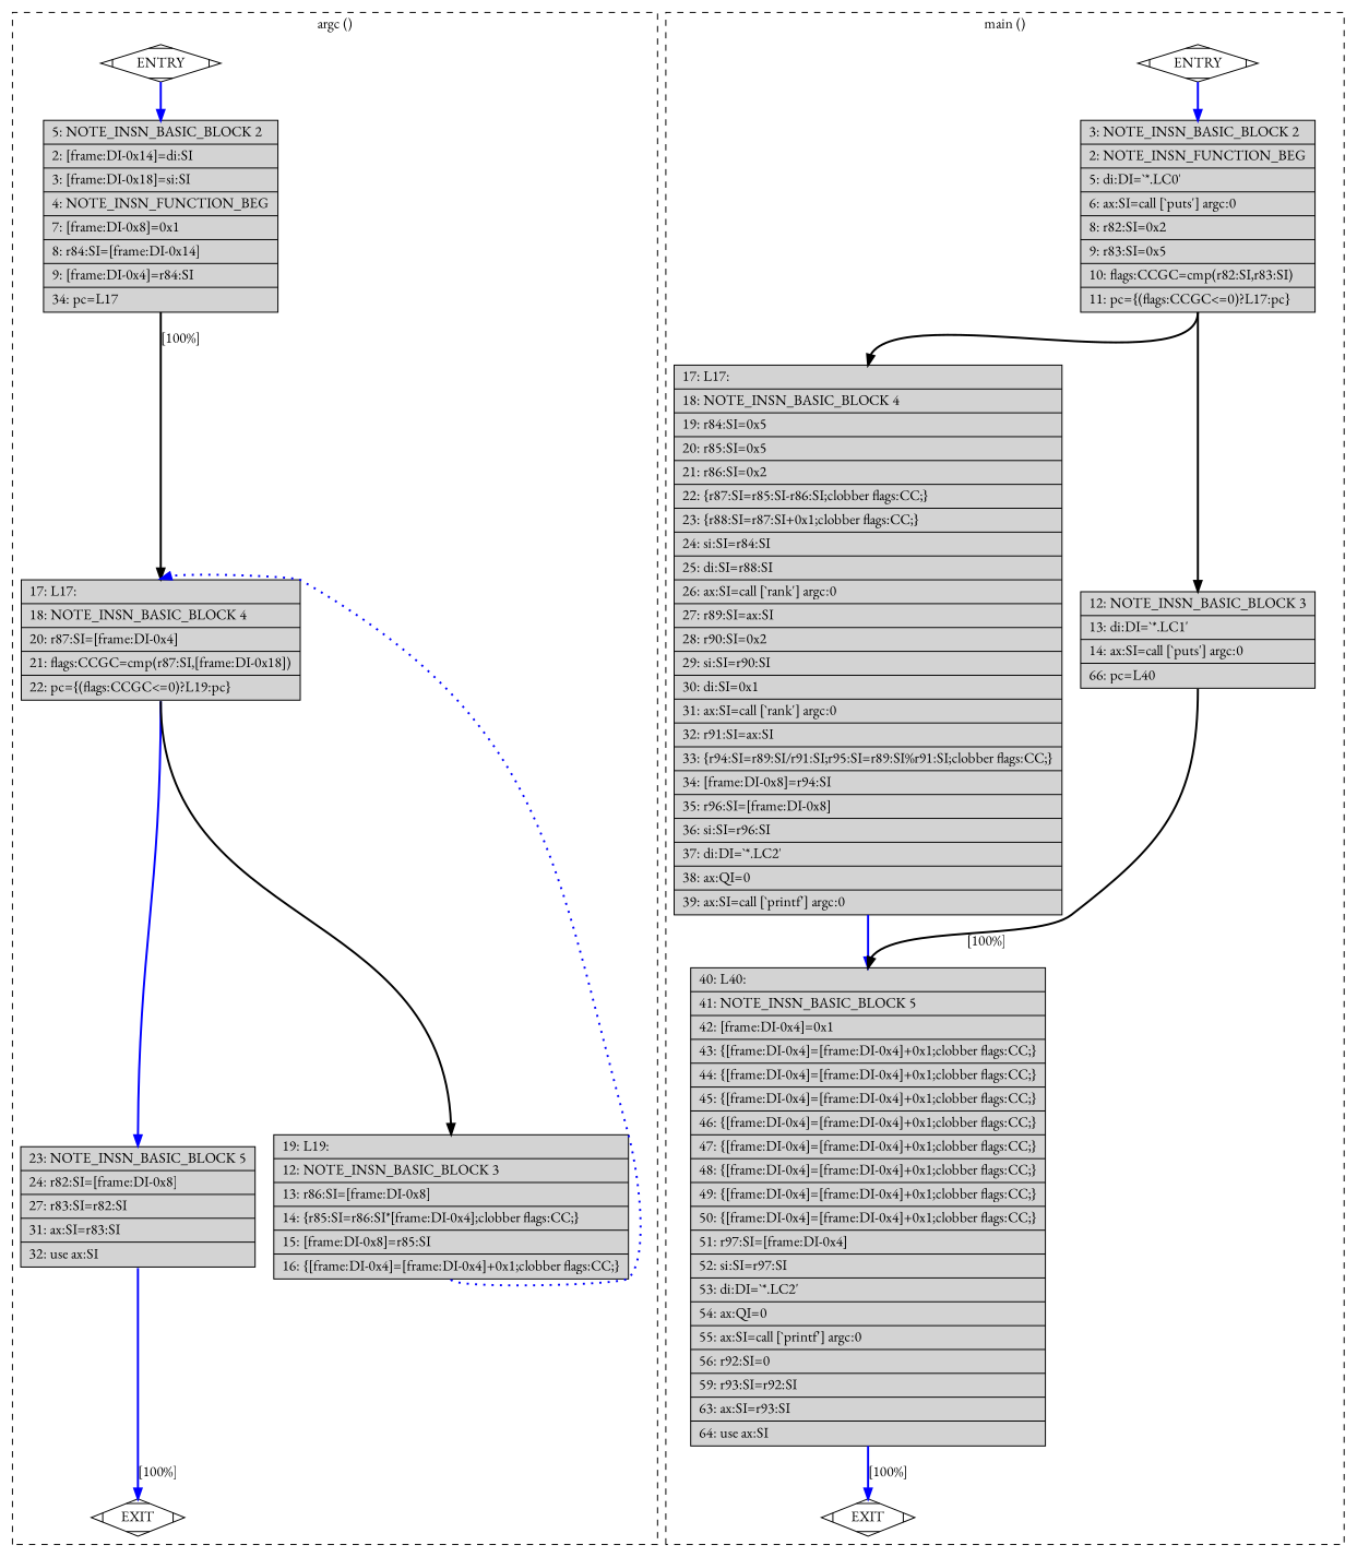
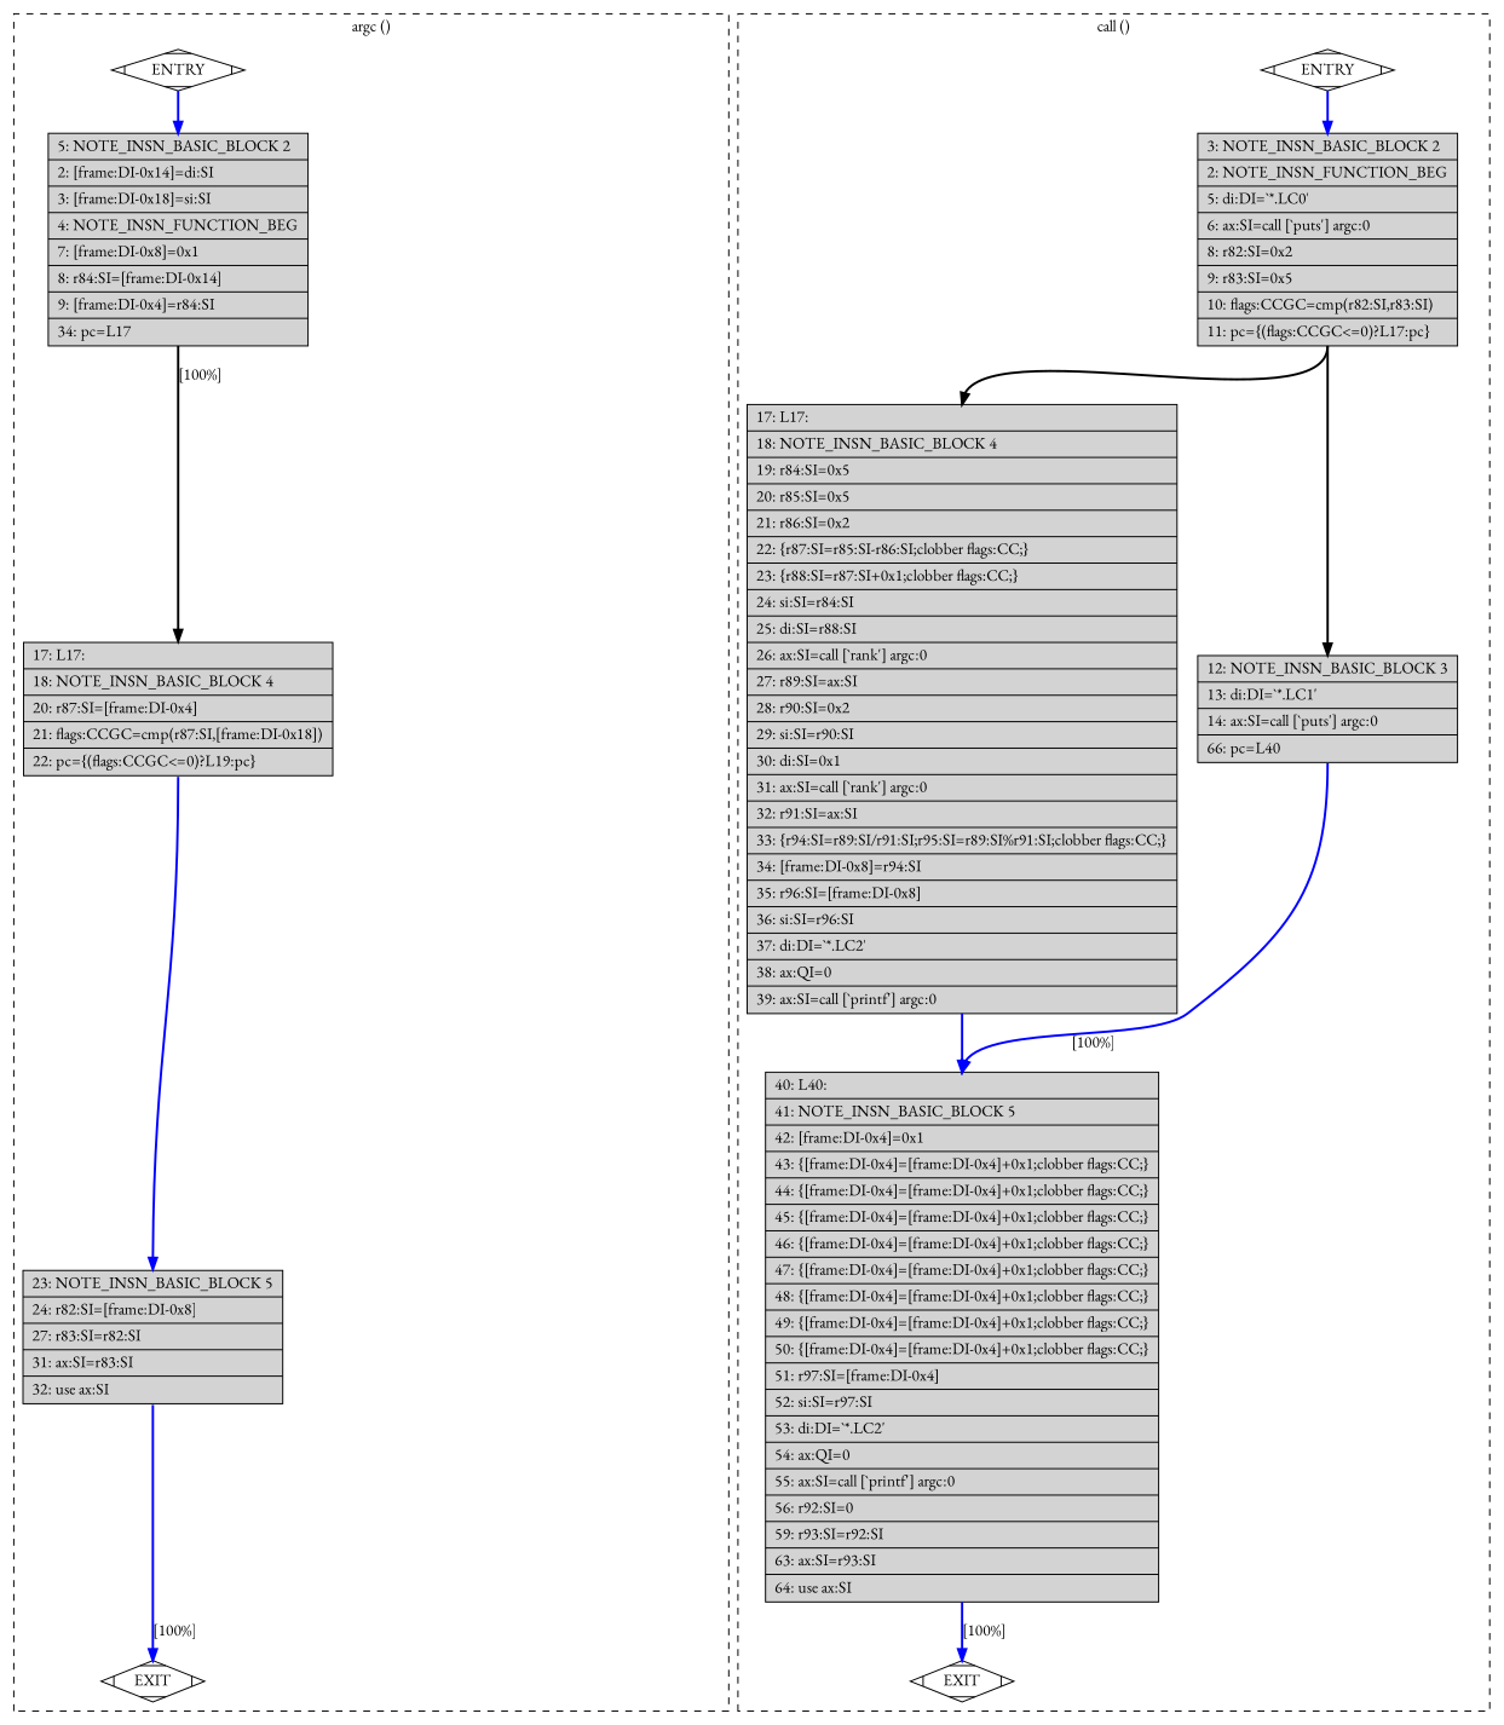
  digraph {
    fontname="EB Garamond"
    node [fillcolor=lightgrey fontname="EB Garamond" shape=record style=filled]
    edge [color=blue constraint=true fontname="EB Garamond" headport=n style="solid,bold" tailport=s weight=100]
    n1 [fillcolor=white label=ENTRY shape=Mdiamond]
    n2 [label="{\ \ \ \ 5:\ NOTE_INSN_BASIC_BLOCK\ 2\l|\ \ \ \ 2:\ [frame:DI-0x14]=di:SI\l|\ \ \ \ 3:\ [frame:DI-0x18]=si:SI\l|\ \ \ \ 4:\ NOTE_INSN_FUNCTION_BEG\l|\ \ \ \ 7:\ [frame:DI-0x8]=0x1\l|\ \ \ \ 8:\ r84:SI=[frame:DI-0x14]\l|\ \ \ \ 9:\ [frame:DI-0x4]=r84:SI\l|\ \ \ 34:\ pc=L17\l}"]
    n3 [fillcolor=white label=EXIT shape=Mdiamond]
    n4 [label="{\ \ \ 17:\ L17:\l|\ \ \ 18:\ NOTE_INSN_BASIC_BLOCK\ 4\l|\ \ \ 20:\ r87:SI=[frame:DI-0x4]\l|\ \ \ 21:\ flags:CCGC=cmp(r87:SI,[frame:DI-0x18])\l|\ \ \ 22:\ pc=\{(flags:CCGC\<=0)?L19:pc\}\l}"]
    n5 [label="{\ \ \ 23:\ NOTE_INSN_BASIC_BLOCK\ 5\l|\ \ \ 24:\ r82:SI=[frame:DI-0x8]\l|\ \ \ 27:\ r83:SI=r82:SI\l|\ \ \ 31:\ ax:SI=r83:SI\l|\ \ \ 32:\ use\ ax:SI\l}"]
-   n6 [label="{\ \ \ 19:\ L19:\l|\ \ \ 12:\ NOTE_INSN_BASIC_BLOCK\ 3\l|\ \ \ 13:\ r86:SI=[frame:DI-0x8]\l|\ \ \ 14:\ \{r85:SI=r86:SI*[frame:DI-0x4];clobber\ flags:CC;\}\l|\ \ \ 15:\ [frame:DI-0x8]=r85:SI\l|\ \ \ 16:\ \{[frame:DI-0x4]=[frame:DI-0x4]+0x1;clobber\ flags:CC;\}\l}"]
    n7 [fillcolor=white label=ENTRY shape=Mdiamond]
    n8 [label="{\ \ \ \ 3:\ NOTE_INSN_BASIC_BLOCK\ 2\l|\ \ \ \ 2:\ NOTE_INSN_FUNCTION_BEG\l|\ \ \ \ 5:\ di:DI=`*.LC0'\l|\ \ \ \ 6:\ ax:SI=call\ [`puts']\ argc:0\l|\ \ \ \ 8:\ r82:SI=0x2\l|\ \ \ \ 9:\ r83:SI=0x5\l|\ \ \ 10:\ flags:CCGC=cmp(r82:SI,r83:SI)\l|\ \ \ 11:\ pc=\{(flags:CCGC\<=0)?L17:pc\}\l}"]
    n9 [fillcolor=white label=EXIT shape=Mdiamond]
    n10 [label="{\ \ \ 17:\ L17:\l|\ \ \ 18:\ NOTE_INSN_BASIC_BLOCK\ 4\l|\ \ \ 19:\ r84:SI=0x5\l|\ \ \ 20:\ r85:SI=0x5\l|\ \ \ 21:\ r86:SI=0x2\l|\ \ \ 22:\ \{r87:SI=r85:SI-r86:SI;clobber\ flags:CC;\}\l|\ \ \ 23:\ \{r88:SI=r87:SI+0x1;clobber\ flags:CC;\}\l|\ \ \ 24:\ si:SI=r84:SI\l|\ \ \ 25:\ di:SI=r88:SI\l|\ \ \ 26:\ ax:SI=call\ [`rank']\ argc:0\l|\ \ \ 27:\ r89:SI=ax:SI\l|\ \ \ 28:\ r90:SI=0x2\l|\ \ \ 29:\ si:SI=r90:SI\l|\ \ \ 30:\ di:SI=0x1\l|\ \ \ 31:\ ax:SI=call\ [`rank']\ argc:0\l|\ \ \ 32:\ r91:SI=ax:SI\l|\ \ \ 33:\ \{r94:SI=r89:SI/r91:SI;r95:SI=r89:SI%r91:SI;clobber\ flags:CC;\}\l|\ \ \ 34:\ [frame:DI-0x8]=r94:SI\l|\ \ \ 35:\ r96:SI=[frame:DI-0x8]\l|\ \ \ 36:\ si:SI=r96:SI\l|\ \ \ 37:\ di:DI=`*.LC2'\l|\ \ \ 38:\ ax:QI=0\l|\ \ \ 39:\ ax:SI=call\ [`printf']\ argc:0\l}"]
    n11 [label="{\ \ \ 12:\ NOTE_INSN_BASIC_BLOCK\ 3\l|\ \ \ 13:\ di:DI=`*.LC1'\l|\ \ \ 14:\ ax:SI=call\ [`puts']\ argc:0\l|\ \ \ 66:\ pc=L40\l}"]
    n12 [label="{\ \ \ 40:\ L40:\l|\ \ \ 41:\ NOTE_INSN_BASIC_BLOCK\ 5\l|\ \ \ 42:\ [frame:DI-0x4]=0x1\l|\ \ \ 43:\ \{[frame:DI-0x4]=[frame:DI-0x4]+0x1;clobber\ flags:CC;\}\l|\ \ \ 44:\ \{[frame:DI-0x4]=[frame:DI-0x4]+0x1;clobber\ flags:CC;\}\l|\ \ \ 45:\ \{[frame:DI-0x4]=[frame:DI-0x4]+0x1;clobber\ flags:CC;\}\l|\ \ \ 46:\ \{[frame:DI-0x4]=[frame:DI-0x4]+0x1;clobber\ flags:CC;\}\l|\ \ \ 47:\ \{[frame:DI-0x4]=[frame:DI-0x4]+0x1;clobber\ flags:CC;\}\l|\ \ \ 48:\ \{[frame:DI-0x4]=[frame:DI-0x4]+0x1;clobber\ flags:CC;\}\l|\ \ \ 49:\ \{[frame:DI-0x4]=[frame:DI-0x4]+0x1;clobber\ flags:CC;\}\l|\ \ \ 50:\ \{[frame:DI-0x4]=[frame:DI-0x4]+0x1;clobber\ flags:CC;\}\l|\ \ \ 51:\ r97:SI=[frame:DI-0x4]\l|\ \ \ 52:\ si:SI=r97:SI\l|\ \ \ 53:\ di:DI=`*.LC2'\l|\ \ \ 54:\ ax:QI=0\l|\ \ \ 55:\ ax:SI=call\ [`printf']\ argc:0\l|\ \ \ 56:\ r92:SI=0\l|\ \ \ 59:\ r93:SI=r92:SI\l|\ \ \ 63:\ ax:SI=r93:SI\l|\ \ \ 64:\ use\ ax:SI\l}"]
    subgraph cluster_1 {
      color=black
      label="argc ()"
      style=dashed
      n1
      n2
      n3
      n4
      n5
-     n6
    }
    subgraph cluster_2 {
      color=black
-     label="main ()"
+     label="call ()"
      style=dashed
      n7
      n8
      n9
      n10
      n11
      n12
    }
    n1 -> n2
    n1 -> n3 [style=invis color="" weight=""]
    n2 -> n4 [color=black label="[100%]" weight=10]
    n4 -> n5
-   n4 -> n6 [color=black weight=10]
    n5 -> n3 [label="[100%]"]
-   n6 -> n4 [constraint=false style="dotted,bold" weight=10]
    n7 -> n8
    n7 -> n9 [style=invis color="" weight=""]
    n8 -> n10 [color=black weight=10]
    n8 -> n11 [color=black]
    n10 -> n12
-   n11 -> n12 [color=black label="[100%]" weight=10]
+   n11 -> n12 [label="[100%]" weight=10]
    n12 -> n9 [label="[100%]"]
  }
